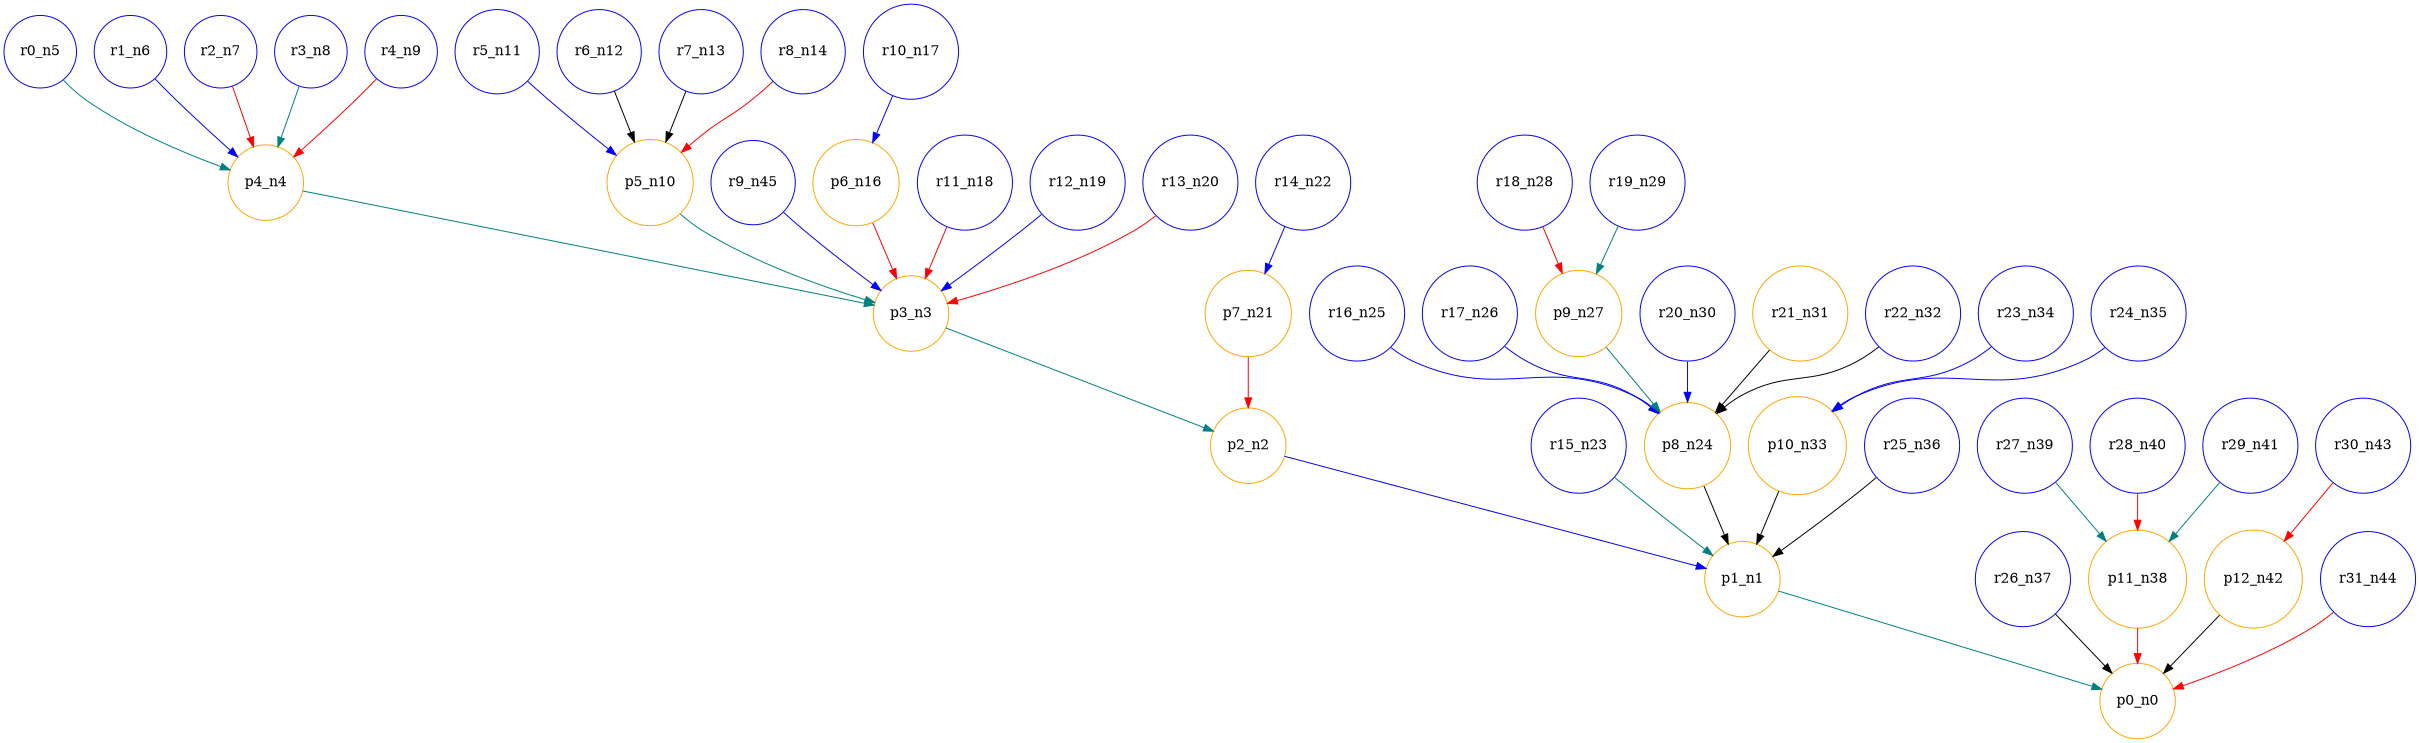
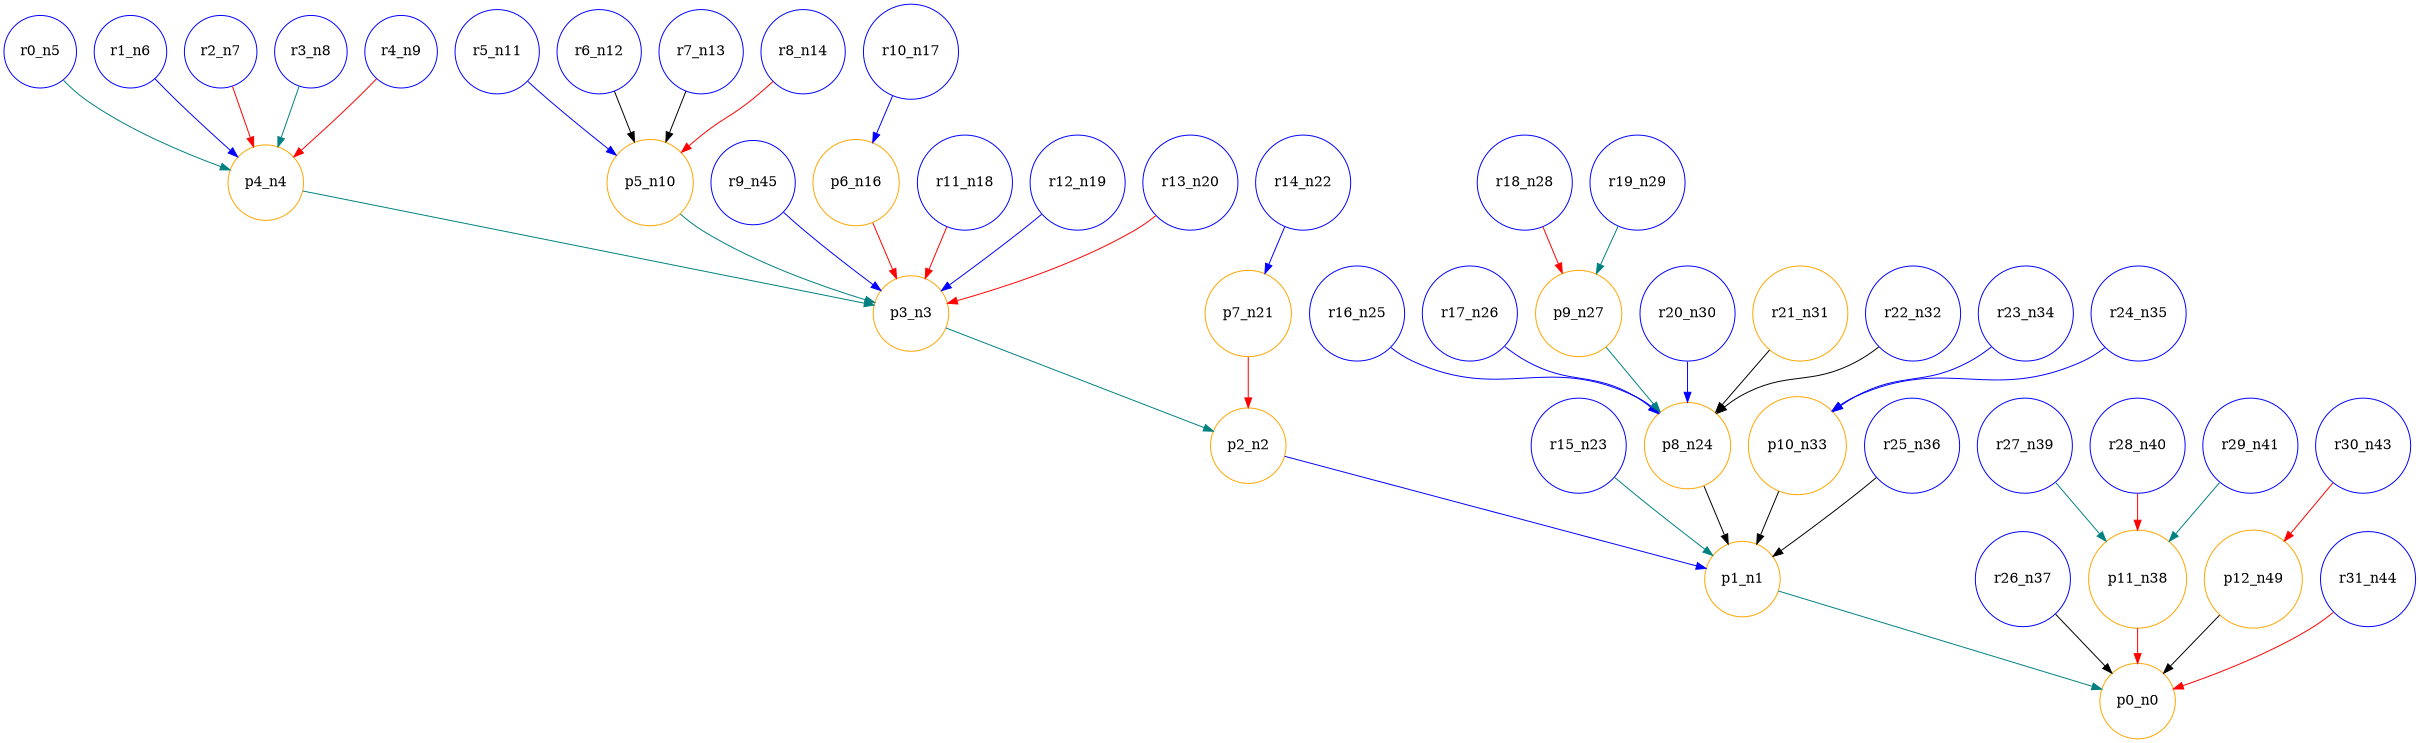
  strict digraph {
    node [color=blue shape=circle]
    edge [color=red]
    p0_n0 [color=orange]
    p1_n1 [color=orange]
    r26_n37
    p11_n38 [color=orange]
-   p12_n42 [color=orange]
+   p12_n42 [color=orange label=p12_n49]
    r31_n44
    p2_n2 [color=orange]
    r15_n23
    p8_n24 [color=orange]
    p10_n33 [color=orange]
    r25_n36
    p3_n3 [color=orange]
    p7_n21 [color=orange]
    p4_n4 [color=orange]
    p5_n10 [color=orange]
    n16 [label=r9_n45]
    p6_n16 [color=orange]
    r11_n18
    r12_n19
    r13_n20
    r0_n5
    r1_n6
    r2_n7
    r3_n8
    r4_n9
    r5_n11
    r6_n12
    r7_n13
    r8_n14
    r10_n17
    r14_n22
    r16_n25
    r17_n26
    p9_n27 [color=orange]
    r20_n30
    r21_n31 [color=orange]
    r22_n32
    r18_n28
    r19_n29
    r23_n34
    r24_n35
    r27_n39
    r28_n40
    r29_n41
    r30_n43
    p1_n1 -> p0_n0 [color=teal]
    r26_n37 -> p0_n0 [color=black]
    p11_n38 -> p0_n0
    p12_n42 -> p0_n0 [color=black]
    r31_n44 -> p0_n0
    p2_n2 -> p1_n1 [color=blue]
    r15_n23 -> p1_n1 [color=teal]
    p8_n24 -> p1_n1 [color=black]
    p10_n33 -> p1_n1 [color=black]
    r25_n36 -> p1_n1 [color=black]
    p3_n3 -> p2_n2 [color=teal]
    p7_n21 -> p2_n2
    p4_n4 -> p3_n3 [color=teal]
    p5_n10 -> p3_n3 [color=teal]
    n16 -> p3_n3 [color=blue]
    p6_n16 -> p3_n3
    r11_n18 -> p3_n3
    r12_n19 -> p3_n3 [color=blue]
    r13_n20 -> p3_n3
    r0_n5 -> p4_n4 [color=teal]
    r1_n6 -> p4_n4 [color=blue]
    r2_n7 -> p4_n4
    r3_n8 -> p4_n4 [color=teal]
    r4_n9 -> p4_n4
    r5_n11 -> p5_n10 [color=blue]
    r6_n12 -> p5_n10 [color=black]
    r7_n13 -> p5_n10 [color=black]
    r8_n14 -> p5_n10
    r10_n17 -> p6_n16 [color=blue]
    r14_n22 -> p7_n21 [color=blue]
    r16_n25 -> p8_n24 [color=blue]
    r17_n26 -> p8_n24 [color=blue]
    p9_n27 -> p8_n24 [color=teal]
    r20_n30 -> p8_n24 [color=blue]
    r21_n31 -> p8_n24 [color=black]
    r22_n32 -> p8_n24 [color=black]
    r18_n28 -> p9_n27
    r19_n29 -> p9_n27 [color=teal]
    r23_n34 -> p10_n33 [color=blue]
    r24_n35 -> p10_n33 [color=blue]
    r27_n39 -> p11_n38 [color=teal]
    r28_n40 -> p11_n38
    r29_n41 -> p11_n38 [color=teal]
    r30_n43 -> p12_n42
  }
